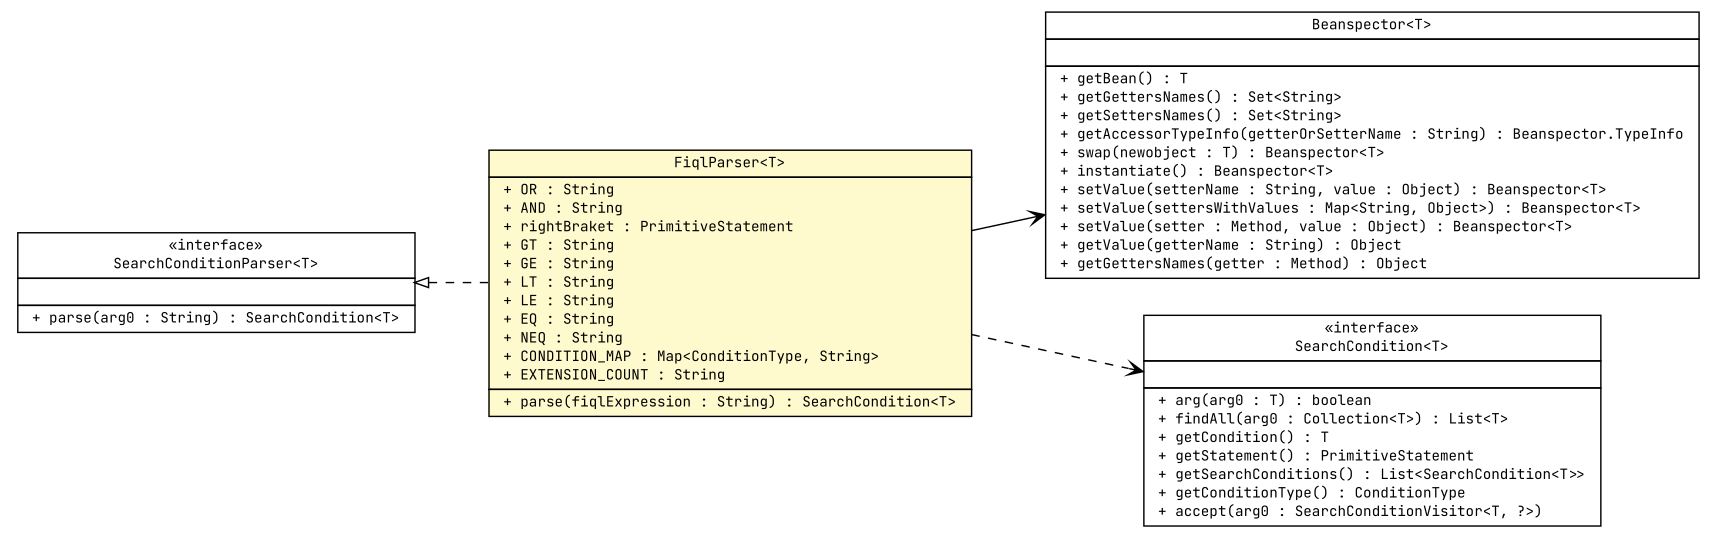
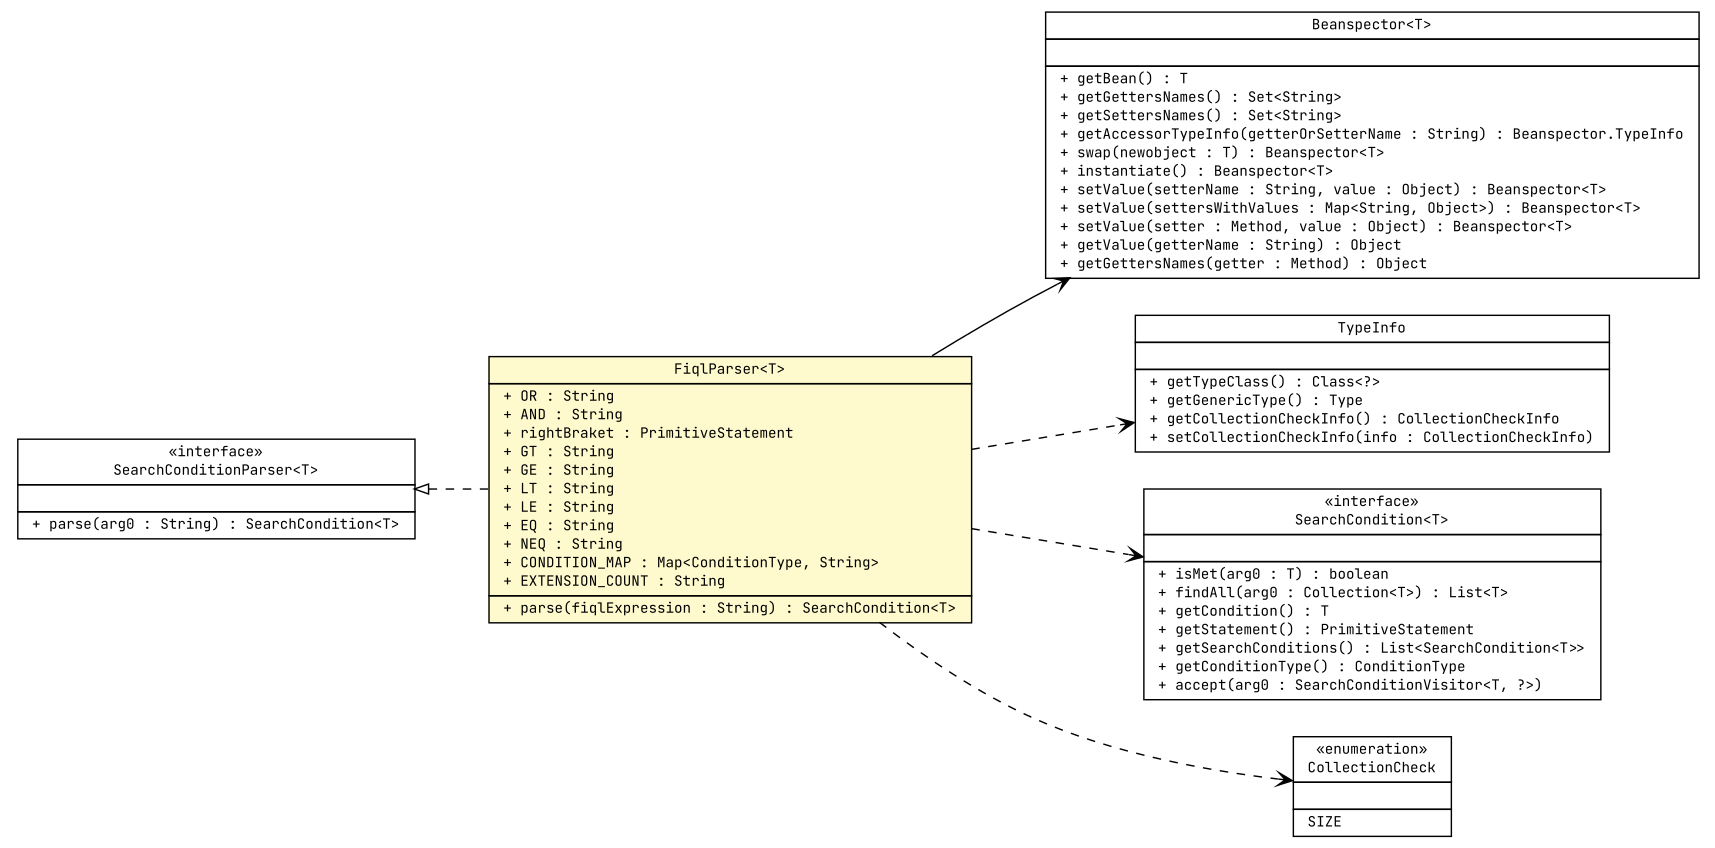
  digraph {
    fontname="JetBrains Mono"
    nodesep=0.25
    rankdir=LR
    ranksep=0.5
    node [fontcolor=black fontname="JetBrains Mono" fontsize=10.0 shape=plaintext]
    edge [arrowhead=open color=black fontcolor=black fontname="JetBrains Mono" fontsize=10.0 headport=p labelfontname=Helvetica labelfontsize=10 tailport=p style=dashed]
    n1 [label=<<table title="org.apache.cxf.jaxrs.ext.search.Beanspector" border="0" cellborder="1" cellspacing="0" cellpadding="2" port="p" href="../Beanspector.html"> 		<tr><td><table border="0" cellspacing="0" cellpadding="1"> <tr><td align="center" balign="center"> Beanspector&lt;T&gt; </td></tr> 		</table></td></tr> 		<tr><td><table border="0" cellspacing="0" cellpadding="1"> <tr><td align="left" balign="left">  </td></tr> 		</table></td></tr> 		<tr><td><table border="0" cellspacing="0" cellpadding="1"> <tr><td align="left" balign="left"> + getBean() : T </td></tr> <tr><td align="left" balign="left"> + getGettersNames() : Set&lt;String&gt; </td></tr> <tr><td align="left" balign="left"> + getSettersNames() : Set&lt;String&gt; </td></tr> <tr><td align="left" balign="left"> + getAccessorTypeInfo(getterOrSetterName : String) : Beanspector.TypeInfo </td></tr> <tr><td align="left" balign="left"> + swap(newobject : T) : Beanspector&lt;T&gt; </td></tr> <tr><td align="left" balign="left"> + instantiate() : Beanspector&lt;T&gt; </td></tr> <tr><td align="left" balign="left"> + setValue(setterName : String, value : Object) : Beanspector&lt;T&gt; </td></tr> <tr><td align="left" balign="left"> + setValue(settersWithValues : Map&lt;String, Object&gt;) : Beanspector&lt;T&gt; </td></tr> <tr><td align="left" balign="left"> + setValue(setter : Method, value : Object) : Beanspector&lt;T&gt; </td></tr> <tr><td align="left" balign="left"> + getValue(getterName : String) : Object </td></tr> <tr><td align="left" balign="left"> + getGettersNames(getter : Method) : Object </td></tr> 		</table></td></tr> 		</table>>]
+   n2 [label=<<table title="org.apache.cxf.jaxrs.ext.search.Beanspector.TypeInfo" border="0" cellborder="1" cellspacing="0" cellpadding="2" port="p" href="../Beanspector.TypeInfo.html"> 		<tr><td><table border="0" cellspacing="0" cellpadding="1"> <tr><td align="center" balign="center"> TypeInfo </td></tr> 		</table></td></tr> 		<tr><td><table border="0" cellspacing="0" cellpadding="1"> <tr><td align="left" balign="left">  </td></tr> 		</table></td></tr> 		<tr><td><table border="0" cellspacing="0" cellpadding="1"> <tr><td align="left" balign="left"> + getTypeClass() : Class&lt;?&gt; </td></tr> <tr><td align="left" balign="left"> + getGenericType() : Type </td></tr> <tr><td align="left" balign="left"> + getCollectionCheckInfo() : CollectionCheckInfo </td></tr> <tr><td align="left" balign="left"> + setCollectionCheckInfo(info : CollectionCheckInfo) </td></tr> 		</table></td></tr> 		</table>>]
    n3 [label=<<table title="org.apache.cxf.jaxrs.ext.search.fiql.FiqlParser" border="0" cellborder="1" cellspacing="0" cellpadding="2" port="p" bgcolor="lemonChiffon" href="./FiqlParser.html"> 		<tr><td><table border="0" cellspacing="0" cellpadding="1"> <tr><td align="center" balign="center"> FiqlParser&lt;T&gt; </td></tr> 		</table></td></tr> 		<tr><td><table border="0" cellspacing="0" cellpadding="1"> <tr><td align="left" balign="left"> + OR : String </td></tr> <tr><td align="left" balign="left"> + AND : String </td></tr> <tr><td align="left" balign="left"> + rightBraket : PrimitiveStatement </td></tr> <tr><td align="left" balign="left"> + GT : String </td></tr> <tr><td align="left" balign="left"> + GE : String </td></tr> <tr><td align="left" balign="left"> + LT : String </td></tr> <tr><td align="left" balign="left"> + LE : String </td></tr> <tr><td align="left" balign="left"> + EQ : String </td></tr> <tr><td align="left" balign="left"> + NEQ : String </td></tr> <tr><td align="left" balign="left"> + CONDITION_MAP : Map&lt;ConditionType, String&gt; </td></tr> <tr><td align="left" balign="left"> + EXTENSION_COUNT : String </td></tr> 		</table></td></tr> 		<tr><td><table border="0" cellspacing="0" cellpadding="1"> <tr><td align="left" balign="left"> + parse(fiqlExpression : String) : SearchCondition&lt;T&gt; </td></tr> 		</table></td></tr> 		</table>>]
-   n4 [label=<<table title="org.apache.cxf.jaxrs.ext.search.SearchCondition" border="0" cellborder="1" cellspacing="0" cellpadding="2" port="p" href="http://java.sun.com/j2se/1.4.2/docs/api/org/apache/cxf/jaxrs/ext/search/SearchCondition.html"> 		<tr><td><table border="0" cellspacing="0" cellpadding="1"> <tr><td align="center" balign="center"> &#171;interface&#187; </td></tr> <tr><td align="center" balign="center"> SearchCondition&lt;T&gt; </td></tr> 		</table></td></tr> 		<tr><td><table border="0" cellspacing="0" cellpadding="1"> <tr><td align="left" balign="left">  </td></tr> 		</table></td></tr> 		<tr><td><table border="0" cellspacing="0" cellpadding="1"> <tr><td align="left" balign="left"> + arg(arg0 : T) : boolean </td></tr> <tr><td align="left" balign="left"> + findAll(arg0 : Collection&lt;T&gt;) : List&lt;T&gt; </td></tr> <tr><td align="left" balign="left"> + getCondition() : T </td></tr> <tr><td align="left" balign="left"> + getStatement() : PrimitiveStatement </td></tr> <tr><td align="left" balign="left"> + getSearchConditions() : List&lt;SearchCondition&lt;T&gt;&gt; </td></tr> <tr><td align="left" balign="left"> + getConditionType() : ConditionType </td></tr> <tr><td align="left" balign="left"> + accept(arg0 : SearchConditionVisitor&lt;T, ?&gt;) </td></tr> 		</table></td></tr> 		</table>>]
+   n4 [label=<<table title="org.apache.cxf.jaxrs.ext.search.SearchCondition" border="0" cellborder="1" cellspacing="0" cellpadding="2" port="p" href="http://java.sun.com/j2se/1.4.2/docs/api/org/apache/cxf/jaxrs/ext/search/SearchCondition.html"> 		<tr><td><table border="0" cellspacing="0" cellpadding="1"> <tr><td align="center" balign="center"> &#171;interface&#187; </td></tr> <tr><td align="center" balign="center"> SearchCondition&lt;T&gt; </td></tr> 		</table></td></tr> 		<tr><td><table border="0" cellspacing="0" cellpadding="1"> <tr><td align="left" balign="left">  </td></tr> 		</table></td></tr> 		<tr><td><table border="0" cellspacing="0" cellpadding="1"> <tr><td align="left" balign="left"> + isMet(arg0 : T) : boolean </td></tr> <tr><td align="left" balign="left"> + findAll(arg0 : Collection&lt;T&gt;) : List&lt;T&gt; </td></tr> <tr><td align="left" balign="left"> + getCondition() : T </td></tr> <tr><td align="left" balign="left"> + getStatement() : PrimitiveStatement </td></tr> <tr><td align="left" balign="left"> + getSearchConditions() : List&lt;SearchCondition&lt;T&gt;&gt; </td></tr> <tr><td align="left" balign="left"> + getConditionType() : ConditionType </td></tr> <tr><td align="left" balign="left"> + accept(arg0 : SearchConditionVisitor&lt;T, ?&gt;) </td></tr> 		</table></td></tr> 		</table>>]
+   n5 [label=<<table title="org.apache.cxf.jaxrs.ext.search.collections.CollectionCheck" border="0" cellborder="1" cellspacing="0" cellpadding="2" port="p" href="http://java.sun.com/j2se/1.4.2/docs/api/org/apache/cxf/jaxrs/ext/search/collections/CollectionCheck.html"> 		<tr><td><table border="0" cellspacing="0" cellpadding="1"> <tr><td align="center" balign="center"> &#171;enumeration&#187; </td></tr> <tr><td align="center" balign="center"> CollectionCheck </td></tr> 		</table></td></tr> 		<tr><td><table border="0" cellspacing="0" cellpadding="1"> <tr><td align="left" balign="left">  </td></tr> 		</table></td></tr> 		<tr><td><table border="0" cellspacing="0" cellpadding="1"> <tr><td align="left" balign="left"> SIZE </td></tr> 		</table></td></tr> 		</table>>]
    n6 [label=<<table title="org.apache.cxf.jaxrs.ext.search.SearchConditionParser" border="0" cellborder="1" cellspacing="0" cellpadding="2" port="p" href="http://java.sun.com/j2se/1.4.2/docs/api/org/apache/cxf/jaxrs/ext/search/SearchConditionParser.html"> 		<tr><td><table border="0" cellspacing="0" cellpadding="1"> <tr><td align="center" balign="center"> &#171;interface&#187; </td></tr> <tr><td align="center" balign="center"> SearchConditionParser&lt;T&gt; </td></tr> 		</table></td></tr> 		<tr><td><table border="0" cellspacing="0" cellpadding="1"> <tr><td align="left" balign="left">  </td></tr> 		</table></td></tr> 		<tr><td><table border="0" cellspacing="0" cellpadding="1"> <tr><td align="left" balign="left"> + parse(arg0 : String) : SearchCondition&lt;T&gt; </td></tr> 		</table></td></tr> 		</table>>]
    n3 -> n1 [style=""]
+   n3 -> n2
    n3 -> n4
+   n3 -> n5
    n6 -> n3 [arrowtail=empty dir=back fontsize=10 arrowhead="" color="" fontcolor=""]
  }
